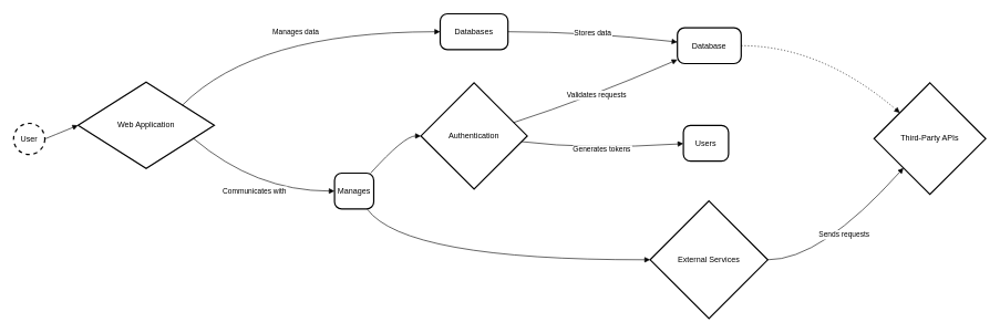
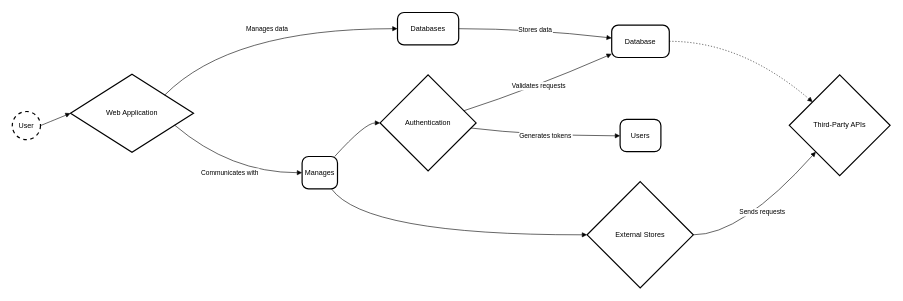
  <mxCell id="0" />
  <mxCell id="1" parent="0" />
  <mxCell id="2" value="User" style="ellipse;aspect=fixed;strokeWidth=2;whiteSpace=wrap;dashed=1;" vertex="1" parent="1"><mxGeometry x="20" y="185" width="47" height="47" as="geometry" /></mxCell>
  <mxCell id="3" value="Web Application" style="rhombus;strokeWidth=2;whiteSpace=wrap;" vertex="1" parent="1"><mxGeometry x="117" y="123" width="205" height="130" as="geometry" /></mxCell>
  <mxCell id="4" value="Databases" style="rounded=1;arcSize=20;strokeWidth=2" vertex="1" parent="1"><mxGeometry x="662" y="20" width="102" height="54" as="geometry" /></mxCell>
  <mxCell id="5" value="Manages" style="rounded=1;arcSize=20;strokeWidth=2" vertex="1" parent="1"><mxGeometry x="503" y="260" width="59" height="54" as="geometry" /></mxCell>
  <mxCell id="6" value="Authentication" style="rhombus;strokeWidth=2;whiteSpace=wrap;" vertex="1" parent="1"><mxGeometry x="633" y="124" width="160" height="160" as="geometry" /></mxCell>
- <mxCell id="7" value="External Services" style="rhombus;strokeWidth=2;whiteSpace=wrap;" vertex="1" parent="1"><mxGeometry x="978" y="302" width="177" height="177" as="geometry" /></mxCell>
+ <mxCell id="7" value="External Stores" style="rhombus;strokeWidth=2;whiteSpace=wrap;" vertex="1" parent="1"><mxGeometry x="978" y="302" width="177" height="177" as="geometry" /></mxCell>
  <mxCell id="8" value="Database" style="rounded=1;arcSize=20;strokeWidth=2" vertex="1" parent="1"><mxGeometry x="1019" y="41" width="96" height="54" as="geometry" /></mxCell>
- <mxCell id="9" value="Users" style="rounded=1;arcSize=20;strokeWidth=2" vertex="1" parent="1"><mxGeometry x="1028" y="188" width="68" height="54" as="geometry" /></mxCell>
+ <mxCell id="9" value="Users" style="rounded=1;arcSize=20;strokeWidth=2" vertex="1" parent="1"><mxGeometry x="1033" y="198" width="68" height="54" as="geometry" /></mxCell>
  <mxCell id="10" value="Third-Party APIs" style="rhombus;strokeWidth=2;whiteSpace=wrap;" vertex="1" parent="1"><mxGeometry x="1315" y="124" width="168" height="168" as="geometry" /></mxCell>
  <mxCell id="11" value="" style="curved=1;startArrow=none;endArrow=block;exitX=1;exitY=0.49;entryX=0;entryY=0.5;" edge="1" parent="1" source="2" target="3"><mxGeometry relative="1" as="geometry"><Array as="points" /></mxGeometry></mxCell>
  <mxCell id="12" value="Manages data" style="curved=1;startArrow=none;endArrow=block;exitX=1;exitY=0.06;entryX=0;entryY=0.5;" edge="1" parent="1" source="3" target="4"><mxGeometry relative="1" as="geometry"><Array as="points"><mxPoint x="384" y="47" /></Array></mxGeometry></mxCell>
  <mxCell id="13" value="Communicates with" style="curved=1;startArrow=none;endArrow=block;exitX=1;exitY=0.72;entryX=-0.01;entryY=0.5;" edge="1" parent="1" source="3" target="5"><mxGeometry relative="1" as="geometry"><Array as="points"><mxPoint x="384" y="287" /></Array></mxGeometry></mxCell>
  <mxCell id="14" value="" style="curved=1;startArrow=none;endArrow=block;exitX=0.92;exitY=0;entryX=0;entryY=0.5;" edge="1" parent="1" source="5" target="6"><mxGeometry relative="1" as="geometry"><Array as="points"><mxPoint x="608" y="204" /></Array></mxGeometry></mxCell>
  <mxCell id="15" value="" style="curved=1;startArrow=none;endArrow=block;exitX=0.83;exitY=1;entryX=0;entryY=0.5;" edge="1" parent="1" source="5" target="7"><mxGeometry relative="1" as="geometry"><Array as="points"><mxPoint x="608" y="391" /></Array></mxGeometry></mxCell>
  <mxCell id="16" value="Validates requests" style="curved=1;startArrow=none;endArrow=block;exitX=1;exitY=0.33;entryX=0;entryY=0.89;" edge="1" parent="1" source="6" target="8"><mxGeometry relative="1" as="geometry"><Array as="points"><mxPoint x="886" y="147" /></Array></mxGeometry></mxCell>
  <mxCell id="17" value="Generates tokens" style="curved=1;startArrow=none;endArrow=block;exitX=1;exitY=0.56;entryX=-0.01;entryY=0.51;" edge="1" parent="1" source="6" target="9"><mxGeometry relative="1" as="geometry"><Array as="points"><mxPoint x="886" y="225" /></Array></mxGeometry></mxCell>
  <mxCell id="18" value="Sends requests" style="curved=1;startArrow=none;endArrow=block;exitX=1;exitY=0.5;entryX=0.05;entryY=1;" edge="1" parent="1" source="7" target="10"><mxGeometry relative="1" as="geometry"><Array as="points"><mxPoint x="1235" y="391" /></Array></mxGeometry></mxCell>
  <mxCell id="19" value="Stores data" style="curved=1;startArrow=none;endArrow=block;exitX=1;exitY=0.5;entryX=0;entryY=0.4;" edge="1" parent="1" source="4" target="8"><mxGeometry relative="1" as="geometry"><Array as="points"><mxPoint x="886" y="47" /></Array></mxGeometry></mxCell>
  <mxCell id="20" value="" style="curved=1;dashed=1;dashPattern=2 3;startArrow=none;endArrow=block;exitX=1;exitY=0.5;entryX=0;entryY=0.07;" edge="1" parent="1" source="8" target="10"><mxGeometry relative="1" as="geometry"><Array as="points"><mxPoint x="1235" y="68" /></Array></mxGeometry></mxCell>
